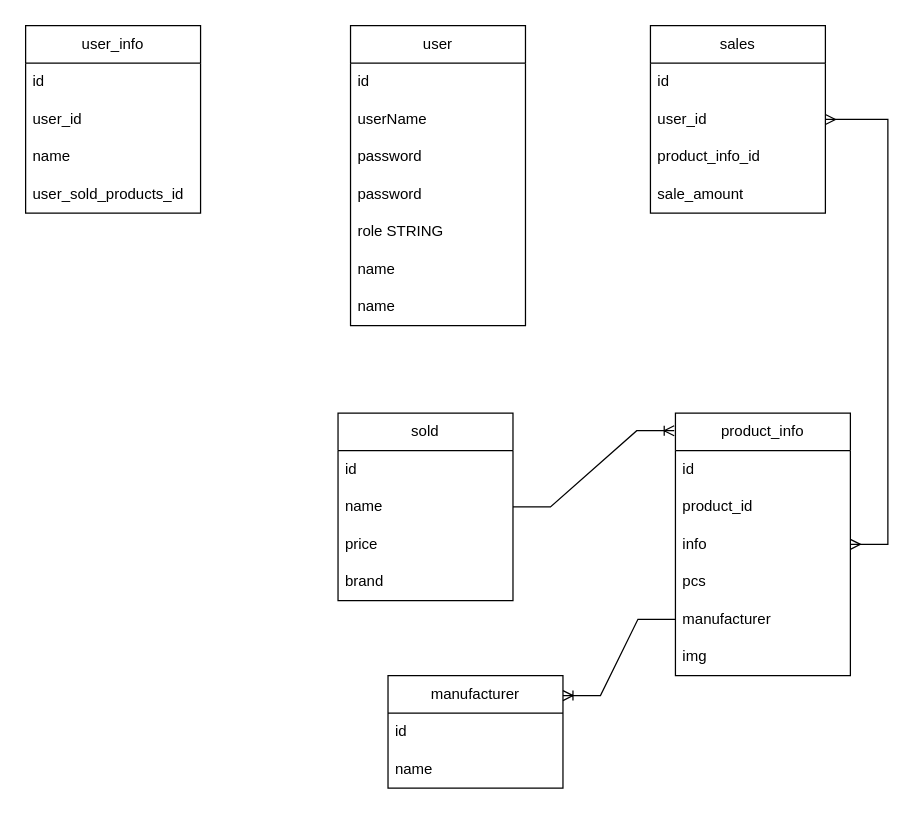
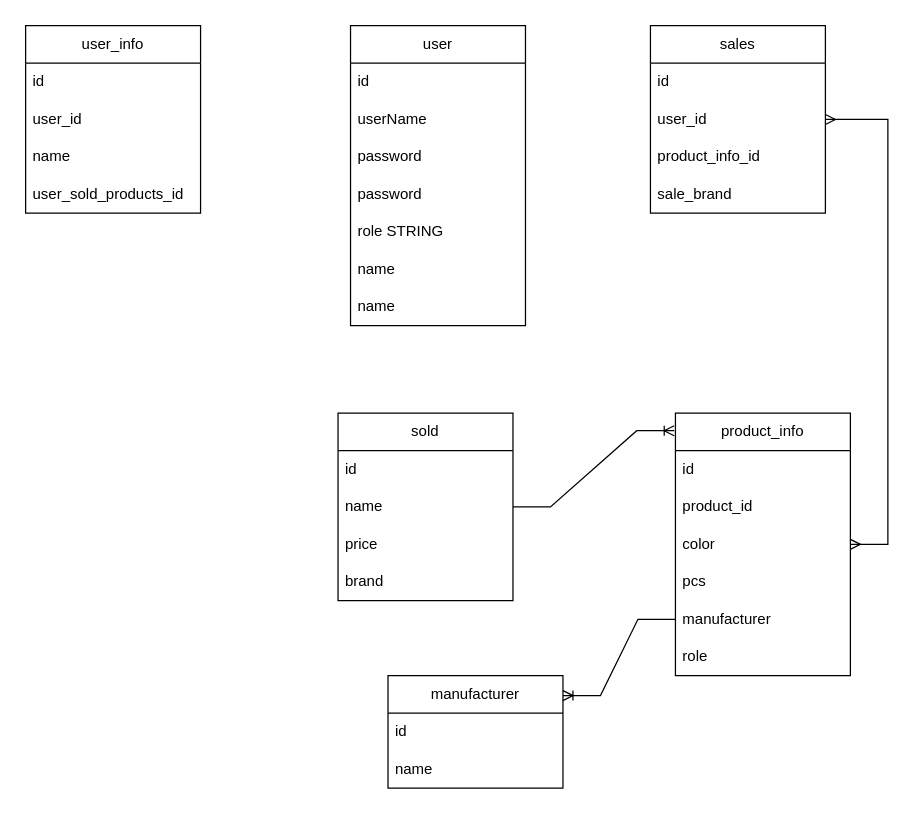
  <mxCell id="0" />
  <mxCell id="1" parent="0" />
  <mxCell id="2" value="user" style="swimlane;fontStyle=0;childLayout=stackLayout;horizontal=1;startSize=30;horizontalStack=0;resizeParent=1;resizeParentMax=0;resizeLast=0;collapsible=1;marginBottom=0;whiteSpace=wrap;html=1;" vertex="1" parent="1"><mxGeometry x="280" y="20" width="140" height="240" as="geometry" /></mxCell>
  <mxCell id="3" value="id" style="text;strokeColor=none;fillColor=none;align=left;verticalAlign=middle;spacingLeft=4;spacingRight=4;overflow=hidden;points=[[0,0.5],[1,0.5]];portConstraint=eastwest;rotatable=0;whiteSpace=wrap;html=1;" vertex="1" parent="2"><mxGeometry y="30" width="140" height="30" as="geometry" /></mxCell>
  <mxCell id="4" value="userName" style="text;strokeColor=none;fillColor=none;align=left;verticalAlign=middle;spacingLeft=4;spacingRight=4;overflow=hidden;points=[[0,0.5],[1,0.5]];portConstraint=eastwest;rotatable=0;whiteSpace=wrap;html=1;" vertex="1" parent="2"><mxGeometry y="60" width="140" height="30" as="geometry" /></mxCell>
  <mxCell id="5" value="password" style="text;strokeColor=none;fillColor=none;align=left;verticalAlign=middle;spacingLeft=4;spacingRight=4;overflow=hidden;points=[[0,0.5],[1,0.5]];portConstraint=eastwest;rotatable=0;whiteSpace=wrap;html=1;" vertex="1" parent="2"><mxGeometry y="90" width="140" height="30" as="geometry" /></mxCell>
  <mxCell id="6" value="password" style="text;strokeColor=none;fillColor=none;align=left;verticalAlign=middle;spacingLeft=4;spacingRight=4;overflow=hidden;points=[[0,0.5],[1,0.5]];portConstraint=eastwest;rotatable=0;whiteSpace=wrap;html=1;" vertex="1" parent="2"><mxGeometry y="120" width="140" height="30" as="geometry" /></mxCell>
  <mxCell id="7" value="role STRING" style="text;strokeColor=none;fillColor=none;align=left;verticalAlign=middle;spacingLeft=4;spacingRight=4;overflow=hidden;points=[[0,0.5],[1,0.5]];portConstraint=eastwest;rotatable=0;whiteSpace=wrap;html=1;" vertex="1" parent="2"><mxGeometry y="150" width="140" height="30" as="geometry" /></mxCell>
  <mxCell id="8" value="name" style="text;strokeColor=none;fillColor=none;align=left;verticalAlign=middle;spacingLeft=4;spacingRight=4;overflow=hidden;points=[[0,0.5],[1,0.5]];portConstraint=eastwest;rotatable=0;whiteSpace=wrap;html=1;" vertex="1" parent="2"><mxGeometry y="180" width="140" height="30" as="geometry" /></mxCell>
  <mxCell id="9" value="name" style="text;strokeColor=none;fillColor=none;align=left;verticalAlign=middle;spacingLeft=4;spacingRight=4;overflow=hidden;points=[[0,0.5],[1,0.5]];portConstraint=eastwest;rotatable=0;whiteSpace=wrap;html=1;" vertex="1" parent="2"><mxGeometry y="210" width="140" height="30" as="geometry" /></mxCell>
  <mxCell id="10" value="sold" style="swimlane;fontStyle=0;childLayout=stackLayout;horizontal=1;startSize=30;horizontalStack=0;resizeParent=1;resizeParentMax=0;resizeLast=0;collapsible=1;marginBottom=0;whiteSpace=wrap;html=1;" vertex="1" parent="1"><mxGeometry x="270" y="330" width="140" height="150" as="geometry" /></mxCell>
  <mxCell id="11" value="id" style="text;strokeColor=none;fillColor=none;align=left;verticalAlign=middle;spacingLeft=4;spacingRight=4;overflow=hidden;points=[[0,0.5],[1,0.5]];portConstraint=eastwest;rotatable=0;whiteSpace=wrap;html=1;" vertex="1" parent="10"><mxGeometry y="30" width="140" height="30" as="geometry" /></mxCell>
  <mxCell id="12" value="name&amp;nbsp;" style="text;strokeColor=none;fillColor=none;align=left;verticalAlign=middle;spacingLeft=4;spacingRight=4;overflow=hidden;points=[[0,0.5],[1,0.5]];portConstraint=eastwest;rotatable=0;whiteSpace=wrap;html=1;" vertex="1" parent="10"><mxGeometry y="60" width="140" height="30" as="geometry" /></mxCell>
  <mxCell id="13" value="price" style="text;strokeColor=none;fillColor=none;align=left;verticalAlign=middle;spacingLeft=4;spacingRight=4;overflow=hidden;points=[[0,0.5],[1,0.5]];portConstraint=eastwest;rotatable=0;whiteSpace=wrap;html=1;" vertex="1" parent="10"><mxGeometry y="90" width="140" height="30" as="geometry" /></mxCell>
  <mxCell id="14" value="brand" style="text;strokeColor=none;fillColor=none;align=left;verticalAlign=middle;spacingLeft=4;spacingRight=4;overflow=hidden;points=[[0,0.5],[1,0.5]];portConstraint=eastwest;rotatable=0;whiteSpace=wrap;html=1;" vertex="1" parent="10"><mxGeometry y="120" width="140" height="30" as="geometry" /></mxCell>
  <mxCell id="15" value="manufacturer" style="swimlane;fontStyle=0;childLayout=stackLayout;horizontal=1;startSize=30;horizontalStack=0;resizeParent=1;resizeParentMax=0;resizeLast=0;collapsible=1;marginBottom=0;whiteSpace=wrap;html=1;" vertex="1" parent="1"><mxGeometry x="310" y="540" width="140" height="90" as="geometry" /></mxCell>
  <mxCell id="16" value="id" style="text;strokeColor=none;fillColor=none;align=left;verticalAlign=middle;spacingLeft=4;spacingRight=4;overflow=hidden;points=[[0,0.5],[1,0.5]];portConstraint=eastwest;rotatable=0;whiteSpace=wrap;html=1;" vertex="1" parent="15"><mxGeometry y="30" width="140" height="30" as="geometry" /></mxCell>
  <mxCell id="17" value="name" style="text;strokeColor=none;fillColor=none;align=left;verticalAlign=middle;spacingLeft=4;spacingRight=4;overflow=hidden;points=[[0,0.5],[1,0.5]];portConstraint=eastwest;rotatable=0;whiteSpace=wrap;html=1;" vertex="1" parent="15"><mxGeometry y="60" width="140" height="30" as="geometry" /></mxCell>
  <mxCell id="18" value="product_info" style="swimlane;fontStyle=0;childLayout=stackLayout;horizontal=1;startSize=30;horizontalStack=0;resizeParent=1;resizeParentMax=0;resizeLast=0;collapsible=1;marginBottom=0;whiteSpace=wrap;html=1;" vertex="1" parent="1"><mxGeometry x="540" y="330" width="140" height="210" as="geometry" /></mxCell>
  <mxCell id="19" value="id" style="text;strokeColor=none;fillColor=none;align=left;verticalAlign=middle;spacingLeft=4;spacingRight=4;overflow=hidden;points=[[0,0.5],[1,0.5]];portConstraint=eastwest;rotatable=0;whiteSpace=wrap;html=1;" vertex="1" parent="18"><mxGeometry y="30" width="140" height="30" as="geometry" /></mxCell>
  <mxCell id="20" value="product_id" style="text;strokeColor=none;fillColor=none;align=left;verticalAlign=middle;spacingLeft=4;spacingRight=4;overflow=hidden;points=[[0,0.5],[1,0.5]];portConstraint=eastwest;rotatable=0;whiteSpace=wrap;html=1;" vertex="1" parent="18"><mxGeometry y="60" width="140" height="30" as="geometry" /></mxCell>
- <mxCell id="21" value="info" style="text;strokeColor=none;fillColor=none;align=left;verticalAlign=middle;spacingLeft=4;spacingRight=4;overflow=hidden;points=[[0,0.5],[1,0.5]];portConstraint=eastwest;rotatable=0;whiteSpace=wrap;html=1;" vertex="1" parent="18"><mxGeometry y="90" width="140" height="30" as="geometry" /></mxCell>
+ <mxCell id="21" value="color" style="text;strokeColor=none;fillColor=none;align=left;verticalAlign=middle;spacingLeft=4;spacingRight=4;overflow=hidden;points=[[0,0.5],[1,0.5]];portConstraint=eastwest;rotatable=0;whiteSpace=wrap;html=1;" vertex="1" parent="18"><mxGeometry y="90" width="140" height="30" as="geometry" /></mxCell>
  <mxCell id="22" value="pcs" style="text;strokeColor=none;fillColor=none;align=left;verticalAlign=middle;spacingLeft=4;spacingRight=4;overflow=hidden;points=[[0,0.5],[1,0.5]];portConstraint=eastwest;rotatable=0;whiteSpace=wrap;html=1;" vertex="1" parent="18"><mxGeometry y="120" width="140" height="30" as="geometry" /></mxCell>
  <mxCell id="23" value="manufacturer" style="text;strokeColor=none;fillColor=none;align=left;verticalAlign=middle;spacingLeft=4;spacingRight=4;overflow=hidden;points=[[0,0.5],[1,0.5]];portConstraint=eastwest;rotatable=0;whiteSpace=wrap;html=1;" vertex="1" parent="18"><mxGeometry y="150" width="140" height="30" as="geometry" /></mxCell>
- <mxCell id="24" value="img" style="text;strokeColor=none;fillColor=none;align=left;verticalAlign=middle;spacingLeft=4;spacingRight=4;overflow=hidden;points=[[0,0.5],[1,0.5]];portConstraint=eastwest;rotatable=0;whiteSpace=wrap;html=1;" vertex="1" parent="18"><mxGeometry y="180" width="140" height="30" as="geometry" /></mxCell>
+ <mxCell id="24" value="role" style="text;strokeColor=none;fillColor=none;align=left;verticalAlign=middle;spacingLeft=4;spacingRight=4;overflow=hidden;points=[[0,0.5],[1,0.5]];portConstraint=eastwest;rotatable=0;whiteSpace=wrap;html=1;" vertex="1" parent="18"><mxGeometry y="180" width="140" height="30" as="geometry" /></mxCell>
  <mxCell id="25" value="" style="edgeStyle=entityRelationEdgeStyle;fontSize=12;html=1;endArrow=ERoneToMany;rounded=0;entryX=-0.007;entryY=0.067;entryDx=0;entryDy=0;entryPerimeter=0;" edge="1" parent="1" source="10" target="18"><mxGeometry width="100" height="100" relative="1" as="geometry"><mxPoint x="230" y="430" as="sourcePoint" /><mxPoint x="330" y="330" as="targetPoint" /></mxGeometry></mxCell>
  <mxCell id="26" value="" style="edgeStyle=entityRelationEdgeStyle;fontSize=12;html=1;endArrow=ERoneToMany;rounded=0;entryX=1;entryY=0.178;entryDx=0;entryDy=0;entryPerimeter=0;" edge="1" parent="1" source="23" target="15"><mxGeometry width="100" height="100" relative="1" as="geometry"><mxPoint x="310" y="430" as="sourcePoint" /><mxPoint x="300" y="600" as="targetPoint" /></mxGeometry></mxCell>
  <mxCell id="27" value="user_info" style="swimlane;fontStyle=0;childLayout=stackLayout;horizontal=1;startSize=30;horizontalStack=0;resizeParent=1;resizeParentMax=0;resizeLast=0;collapsible=1;marginBottom=0;whiteSpace=wrap;html=1;" vertex="1" parent="1"><mxGeometry x="20" y="20" width="140" height="150" as="geometry" /></mxCell>
  <mxCell id="28" value="id" style="text;strokeColor=none;fillColor=none;align=left;verticalAlign=middle;spacingLeft=4;spacingRight=4;overflow=hidden;points=[[0,0.5],[1,0.5]];portConstraint=eastwest;rotatable=0;whiteSpace=wrap;html=1;" vertex="1" parent="27"><mxGeometry y="30" width="140" height="30" as="geometry" /></mxCell>
  <mxCell id="29" value="user_id" style="text;strokeColor=none;fillColor=none;align=left;verticalAlign=middle;spacingLeft=4;spacingRight=4;overflow=hidden;points=[[0,0.5],[1,0.5]];portConstraint=eastwest;rotatable=0;whiteSpace=wrap;html=1;" vertex="1" parent="27"><mxGeometry y="60" width="140" height="30" as="geometry" /></mxCell>
  <mxCell id="30" value="name" style="text;strokeColor=none;fillColor=none;align=left;verticalAlign=middle;spacingLeft=4;spacingRight=4;overflow=hidden;points=[[0,0.5],[1,0.5]];portConstraint=eastwest;rotatable=0;whiteSpace=wrap;html=1;" vertex="1" parent="27"><mxGeometry y="90" width="140" height="30" as="geometry" /></mxCell>
  <mxCell id="31" value="user_sold_products_id" style="text;strokeColor=none;fillColor=none;align=left;verticalAlign=middle;spacingLeft=4;spacingRight=4;overflow=hidden;points=[[0,0.5],[1,0.5]];portConstraint=eastwest;rotatable=0;whiteSpace=wrap;html=1;" vertex="1" parent="27"><mxGeometry y="120" width="140" height="30" as="geometry" /></mxCell>
  <mxCell id="32" value="sales" style="swimlane;fontStyle=0;childLayout=stackLayout;horizontal=1;startSize=30;horizontalStack=0;resizeParent=1;resizeParentMax=0;resizeLast=0;collapsible=1;marginBottom=0;whiteSpace=wrap;html=1;" vertex="1" parent="1"><mxGeometry x="520" y="20" width="140" height="150" as="geometry" /></mxCell>
  <mxCell id="33" value="id" style="text;strokeColor=none;fillColor=none;align=left;verticalAlign=middle;spacingLeft=4;spacingRight=4;overflow=hidden;points=[[0,0.5],[1,0.5]];portConstraint=eastwest;rotatable=0;whiteSpace=wrap;html=1;" vertex="1" parent="32"><mxGeometry y="30" width="140" height="30" as="geometry" /></mxCell>
  <mxCell id="34" value="user_id" style="text;strokeColor=none;fillColor=none;align=left;verticalAlign=middle;spacingLeft=4;spacingRight=4;overflow=hidden;points=[[0,0.5],[1,0.5]];portConstraint=eastwest;rotatable=0;whiteSpace=wrap;html=1;" vertex="1" parent="32"><mxGeometry y="60" width="140" height="30" as="geometry" /></mxCell>
  <mxCell id="35" value="product_info_id" style="text;strokeColor=none;fillColor=none;align=left;verticalAlign=middle;spacingLeft=4;spacingRight=4;overflow=hidden;points=[[0,0.5],[1,0.5]];portConstraint=eastwest;rotatable=0;whiteSpace=wrap;html=1;" vertex="1" parent="32"><mxGeometry y="90" width="140" height="30" as="geometry" /></mxCell>
- <mxCell id="36" value="sale_amount" style="text;strokeColor=none;fillColor=none;align=left;verticalAlign=middle;spacingLeft=4;spacingRight=4;overflow=hidden;points=[[0,0.5],[1,0.5]];portConstraint=eastwest;rotatable=0;whiteSpace=wrap;html=1;" vertex="1" parent="32"><mxGeometry y="120" width="140" height="30" as="geometry" /></mxCell>
+ <mxCell id="36" value="sale_brand" style="text;strokeColor=none;fillColor=none;align=left;verticalAlign=middle;spacingLeft=4;spacingRight=4;overflow=hidden;points=[[0,0.5],[1,0.5]];portConstraint=eastwest;rotatable=0;whiteSpace=wrap;html=1;" vertex="1" parent="32"><mxGeometry y="120" width="140" height="30" as="geometry" /></mxCell>
  <mxCell id="37" value="" style="edgeStyle=entityRelationEdgeStyle;fontSize=12;html=1;endArrow=ERmany;startArrow=ERmany;rounded=0;" edge="1" parent="1" source="18" target="32"><mxGeometry width="100" height="100" relative="1" as="geometry"><mxPoint x="260" y="320" as="sourcePoint" /><mxPoint x="360" y="220" as="targetPoint" /></mxGeometry></mxCell>
